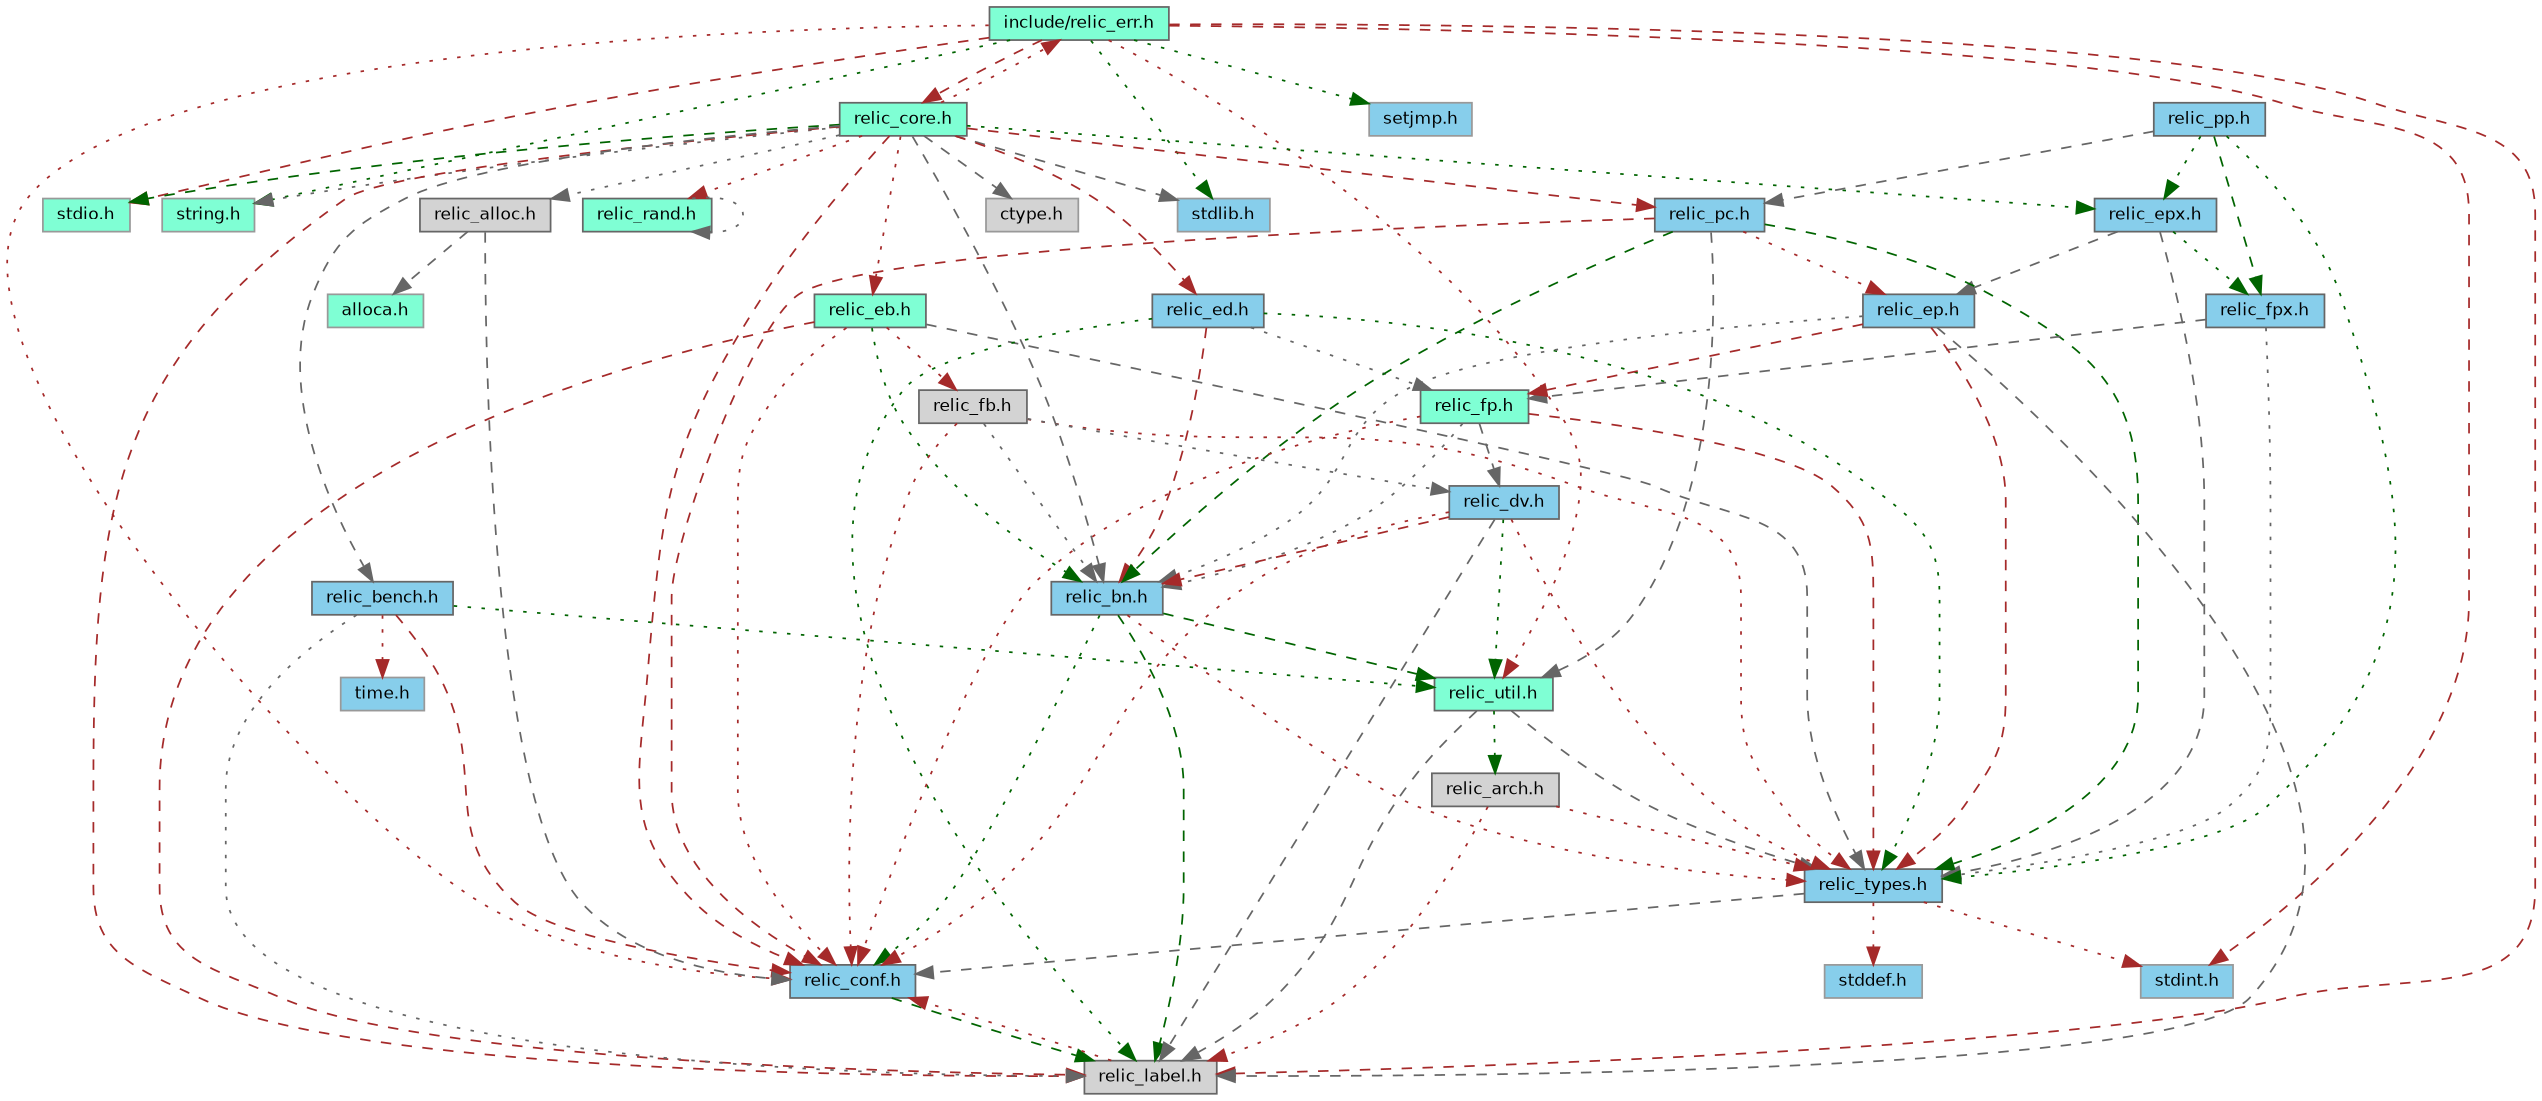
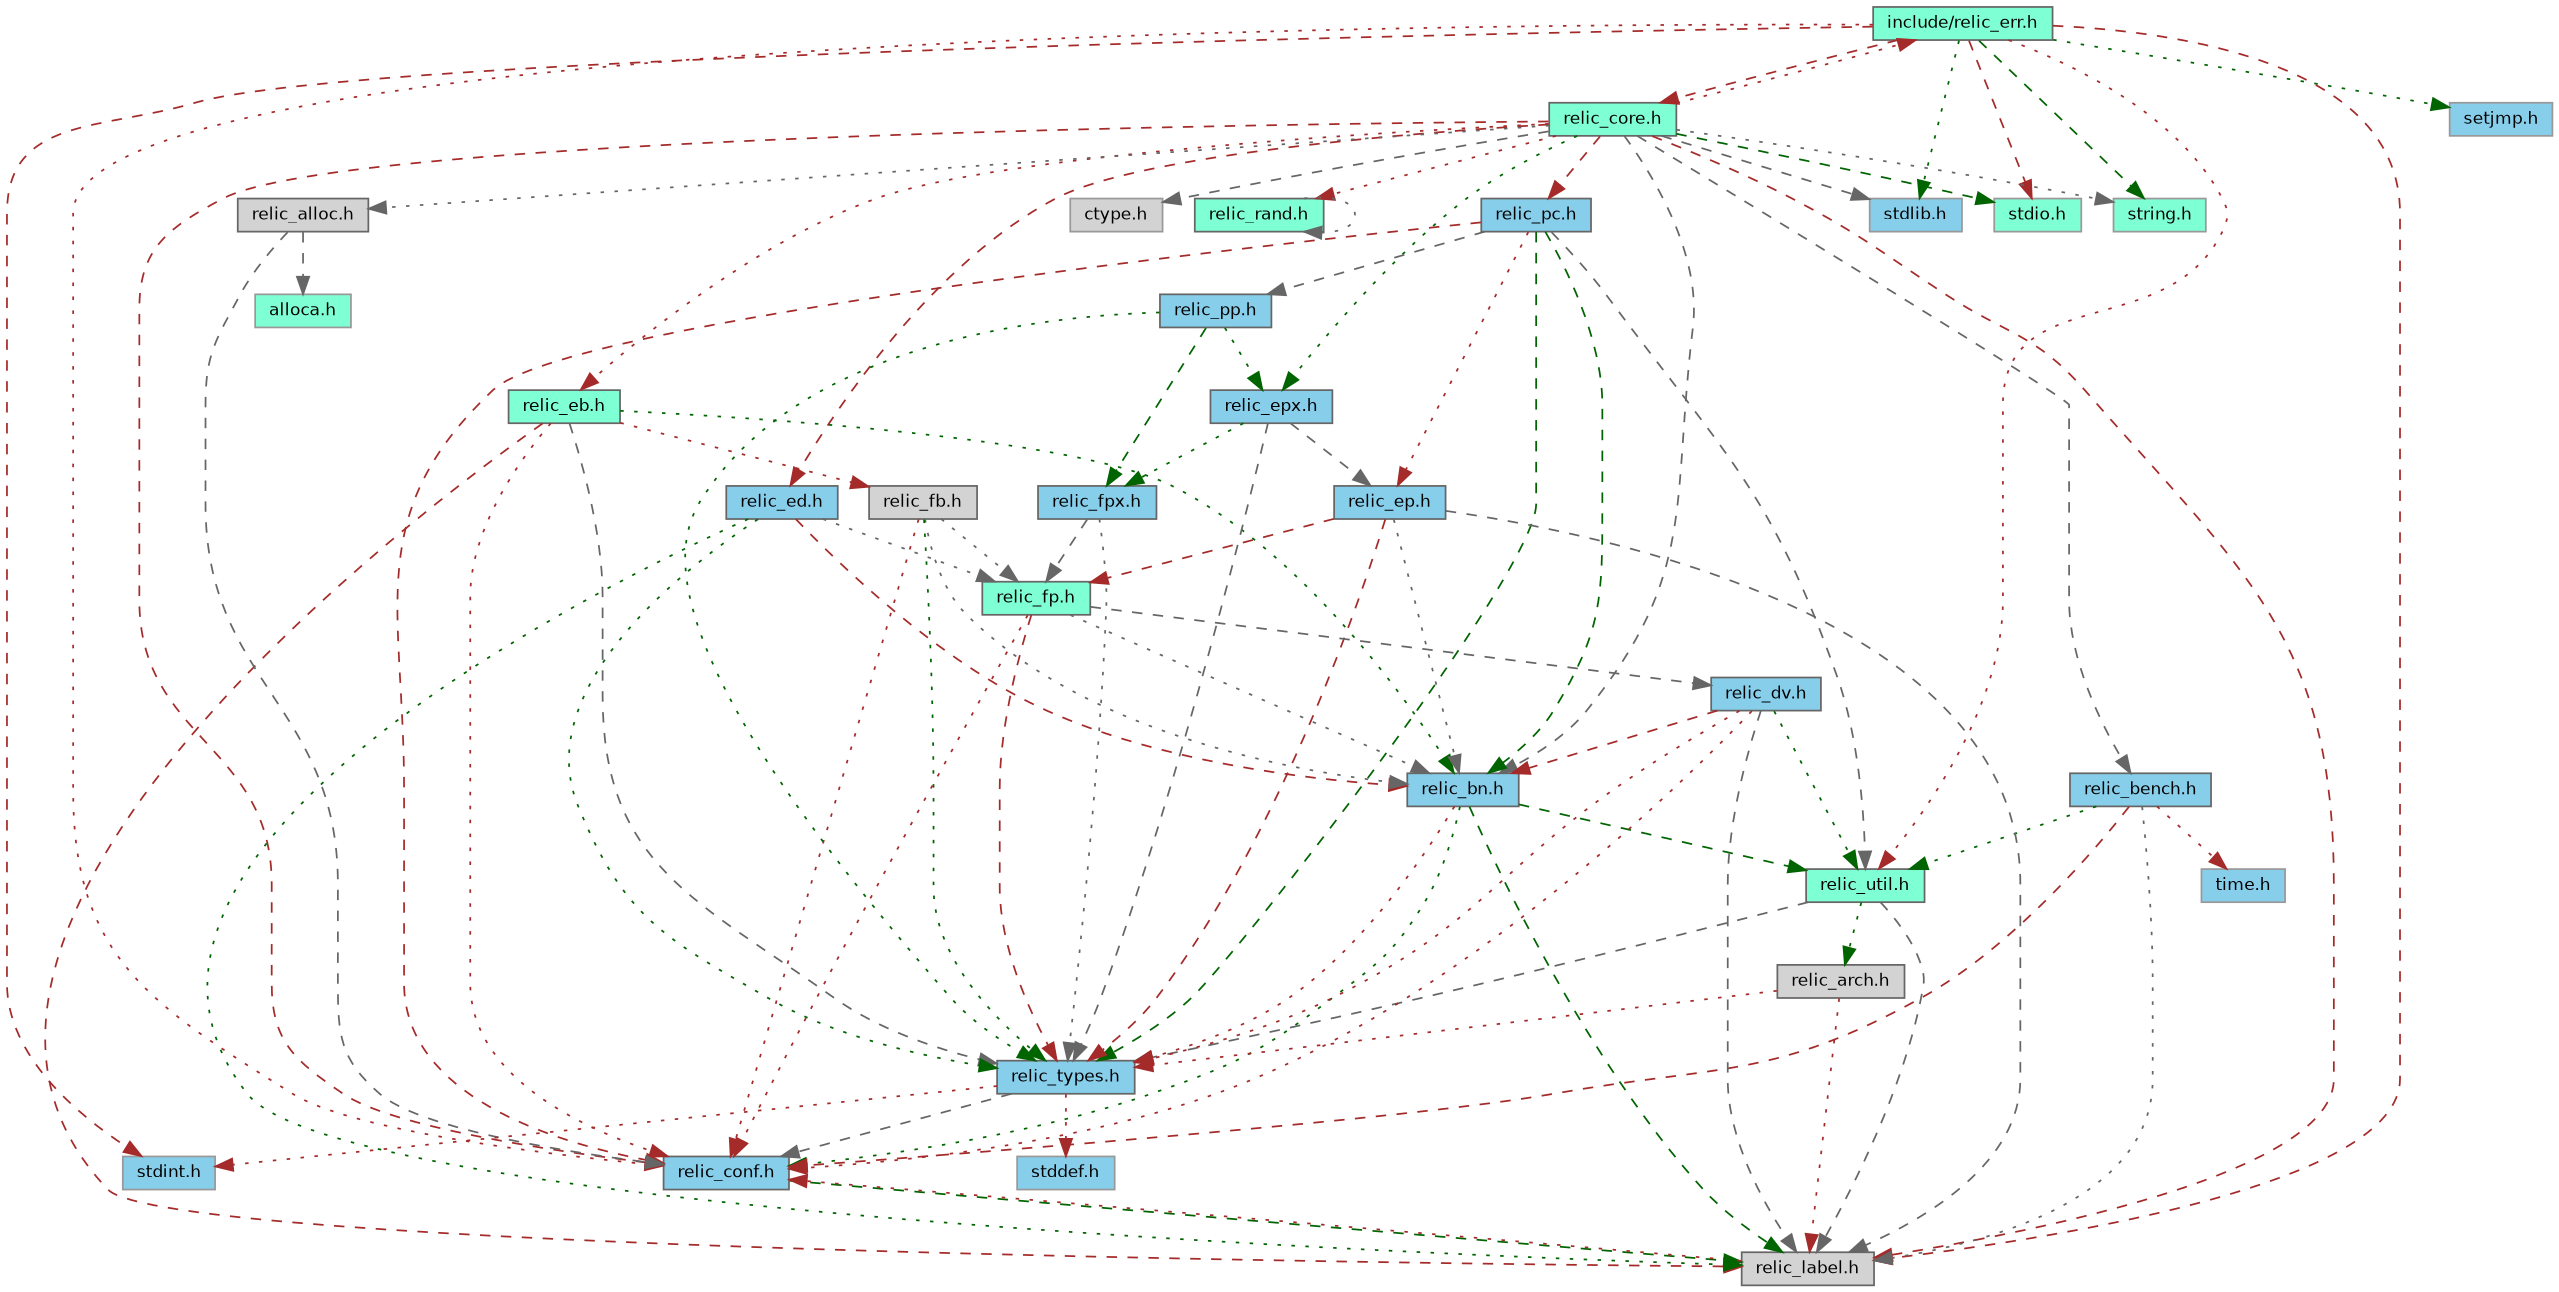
  digraph {
    node [color=grey40 fillcolor=skyblue fontname=Helvetica fontsize=10 shape=box style=filled]
    edge [color=brown fontname=Helvetica fontsize=10 labelfontname=Helvetica labelfontsize=10 style=dotted]
    n1 [color=gray40 fillcolor=aquamarine fontcolor=black height=0.2 label="include/relic_err.h" width=0.4]
    n2 [color=grey60 height=0.2 label="stdint.h" width=0.4]
    n3 [color=grey60 height=0.2 label="stdlib.h" width=0.4]
    n4 [color=grey60 fillcolor=aquamarine height=0.2 label="stdio.h" width=0.4]
    n5 [color=grey60 fillcolor=aquamarine height=0.2 label="string.h" width=0.4]
    n6 [fillcolor=aquamarine height=0.2 label="relic_core.h" width=0.4]
    n7 [height=0.2 label="relic_conf.h" width=0.4]
    n8 [fillcolor=lightgrey height=0.2 label="relic_label.h" width=0.4]
    n9 [fillcolor=aquamarine height=0.2 label="relic_util.h" width=0.4]
    n10 [color=grey60 height=0.2 label="setjmp.h" width=0.4]
    n11 [color=grey60 fillcolor=lightgrey height=0.2 label="ctype.h" width=0.4]
    n12 [height=0.2 label="relic_bn.h" width=0.4]
    n13 [fillcolor=aquamarine height=0.2 label="relic_eb.h" width=0.4]
    n14 [height=0.2 label="relic_epx.h" width=0.4]
    n15 [height=0.2 label="relic_ed.h" width=0.4]
    n16 [height=0.2 label="relic_pc.h" width=0.4]
    n17 [height=0.2 label="relic_bench.h" width=0.4]
    n18 [fillcolor=aquamarine height=0.2 label="relic_rand.h" width=0.4]
    n19 [fillcolor=lightgrey height=0.2 label="relic_alloc.h" width=0.4]
    n20 [height=0.2 label="relic_types.h" width=0.4]
    n21 [fillcolor=lightgrey height=0.2 label="relic_arch.h" width=0.4]
    n22 [fillcolor=lightgrey height=0.2 label="relic_fb.h" width=0.4]
    n23 [height=0.2 label="relic_fpx.h" width=0.4]
    n24 [height=0.2 label="relic_ep.h" width=0.4]
    n25 [fillcolor=aquamarine height=0.2 label="relic_fp.h" width=0.4]
    n26 [height=0.2 label="relic_pp.h" width=0.4]
    n27 [color=grey60 height=0.2 label="time.h" width=0.4]
    n28 [color=grey60 fillcolor=aquamarine height=0.2 label="alloca.h" width=0.4]
    n29 [color=grey60 height=0.2 label="stddef.h" width=0.4]
    n30 [height=0.2 label="relic_dv.h" width=0.4]
    n1 -> n2 [style=dashed]
    n1 -> n3 [color=darkgreen]
    n1 -> n4 [style=dashed]
-   n1 -> n5 [color=darkgreen]
+   n1 -> n5 [color=darkgreen style=dashed]
    n1 -> n6 [style=dashed]
    n1 -> n7
    n1 -> n8 [style=dashed]
    n1 -> n9
    n1 -> n10 [color=darkgreen]
    n6 -> n1
    n6 -> n3 [color=gray40 style=dashed]
    n6 -> n4 [color=darkgreen style=dashed]
    n6 -> n5 [color=gray40]
    n6 -> n7 [style=dashed]
    n6 -> n8 [style=dashed]
    n6 -> n11 [color=gray40 style=dashed]
    n6 -> n12 [color=gray40 style=dashed]
    n6 -> n13
    n6 -> n14 [color=darkgreen]
    n6 -> n15 [style=dashed]
    n6 -> n16 [style=dashed]
    n6 -> n17 [color=gray40 style=dashed]
    n6 -> n18
    n6 -> n19 [color=gray40]
    n7 -> n8 [color=darkgreen style=dashed]
    n8 -> n7
    n9 -> n8 [color=gray40 style=dashed]
    n9 -> n20 [color=gray40 style=dashed]
    n9 -> n21 [color=darkgreen]
    n12 -> n7 [color=darkgreen]
    n12 -> n8 [color=darkgreen style=dashed]
    n12 -> n9 [color=darkgreen style=dashed]
    n12 -> n20
    n13 -> n7
    n13 -> n8 [style=dashed]
    n13 -> n12 [color=darkgreen]
    n13 -> n20 [color=gray40 style=dashed]
    n13 -> n22
    n14 -> n20 [color=gray40 style=dashed]
    n14 -> n23 [color=darkgreen]
    n14 -> n24 [color=gray40 style=dashed]
    n15 -> n8 [color=darkgreen]
    n15 -> n12 [style=dashed]
    n15 -> n20 [color=darkgreen]
    n15 -> n25 [color=gray40]
    n16 -> n7 [style=dashed]
    n16 -> n9 [color=gray40 style=dashed]
    n16 -> n12 [color=darkgreen style=dashed]
    n16 -> n20 [color=darkgreen style=dashed]
    n16 -> n24
-   n26 -> n16 [color=gray40 style=dashed]
+   n16 -> n26 [color=gray40 style=dashed]
    n17 -> n7 [style=dashed]
    n17 -> n8 [color=gray40]
    n17 -> n9 [color=darkgreen]
    n17 -> n27
    n18 -> n18 [color=gray40]
    n19 -> n7 [color=gray40 style=dashed]
    n19 -> n28 [color=gray40 style=dashed]
    n20 -> n2
    n20 -> n7 [color=gray40 style=dashed]
    n20 -> n29
    n21 -> n8
    n21 -> n20
    n22 -> n7
    n22 -> n12 [color=gray40]
-   n22 -> n20
-   n22 -> n30 [color=gray40]
+   n22 -> n20 [color=darkgreen]
+   n22 -> n25 [color=gray40]
    n23 -> n20 [color=gray40]
    n23 -> n25 [color=gray40 style=dashed]
    n24 -> n8 [color=gray40 style=dashed]
    n24 -> n12 [color=gray40]
    n24 -> n20 [style=dashed]
    n24 -> n25 [style=dashed]
    n25 -> n7
    n25 -> n12 [color=gray40]
    n25 -> n20 [style=dashed]
    n25 -> n30 [color=gray40 style=dashed]
    n26 -> n14 [color=darkgreen]
    n26 -> n20 [color=darkgreen]
    n26 -> n23 [color=darkgreen style=dashed]
    n30 -> n7
    n30 -> n8 [color=gray40 style=dashed]
    n30 -> n9 [color=darkgreen]
    n30 -> n12 [style=dashed]
    n30 -> n20
  }
